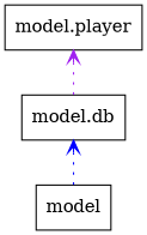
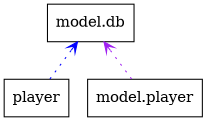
  digraph {
    rankdir=BT
    node [shape=box]
    edge [arrowhead=open arrowtail=none style=dotted]
-   n1 [label=model]
+   n1 [label=player]
    n2 [label="model.db"]
    n3 [label="model.player"]
    n1 -> n2 [color=blue]
-   n2 -> n3 [color=purple]
+   n3 -> n2 [color=purple]
  }
